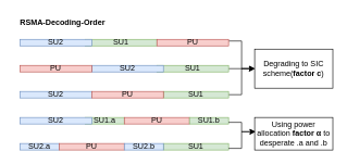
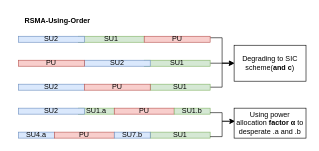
  <mxCell id="0" />
  <mxCell id="1" parent="0" />
  <mxCell id="2" value="SU1" style="whiteSpace=wrap;html=1;fillColor=#d5e8d4;strokeColor=#82b366;" vertex="1" parent="1"><mxGeometry x="130" y="60" width="110" height="10" as="geometry" /></mxCell>
  <mxCell id="3" value="SU2" style="whiteSpace=wrap;html=1;fillColor=#dae8fc;strokeColor=#6c8ebf;" vertex="1" parent="1"><mxGeometry x="30" y="60" width="110" height="10" as="geometry" /></mxCell>
  <mxCell id="4" style="edgeStyle=orthogonalEdgeStyle;rounded=0;orthogonalLoop=1;jettySize=auto;html=1;exitX=1;exitY=0.25;exitDx=0;exitDy=0;entryX=0;entryY=0.5;entryDx=0;entryDy=0;" edge="1" parent="1" source="5" target="24"><mxGeometry relative="1" as="geometry" /></mxCell>
  <mxCell id="5" value="PU" style="whiteSpace=wrap;html=1;fillColor=#f8cecc;strokeColor=#b85450;" vertex="1" parent="1"><mxGeometry x="240" y="60" width="110" height="10" as="geometry" /></mxCell>
  <mxCell id="6" style="edgeStyle=orthogonalEdgeStyle;rounded=0;orthogonalLoop=1;jettySize=auto;html=1;exitX=1;exitY=0.5;exitDx=0;exitDy=0;" edge="1" parent="1" source="7"><mxGeometry relative="1" as="geometry"><mxPoint x="390" y="105.095" as="targetPoint" /></mxGeometry></mxCell>
  <mxCell id="7" value="SU1" style="whiteSpace=wrap;html=1;fillColor=#d5e8d4;strokeColor=#82b366;" vertex="1" parent="1"><mxGeometry x="240" y="100" width="110" height="10" as="geometry" /></mxCell>
  <mxCell id="8" value="SU2" style="whiteSpace=wrap;html=1;fillColor=#dae8fc;strokeColor=#6c8ebf;" vertex="1" parent="1"><mxGeometry x="140" y="100" width="110" height="10" as="geometry" /></mxCell>
  <mxCell id="9" value="PU" style="whiteSpace=wrap;html=1;fillColor=#f8cecc;strokeColor=#b85450;" vertex="1" parent="1"><mxGeometry x="30" y="100" width="110" height="10" as="geometry" /></mxCell>
  <mxCell id="10" style="edgeStyle=orthogonalEdgeStyle;rounded=0;orthogonalLoop=1;jettySize=auto;html=1;exitX=1;exitY=0.5;exitDx=0;exitDy=0;entryX=0;entryY=0.5;entryDx=0;entryDy=0;" edge="1" parent="1" source="11" target="24"><mxGeometry relative="1" as="geometry" /></mxCell>
  <mxCell id="11" value="SU1" style="whiteSpace=wrap;html=1;fillColor=#d5e8d4;strokeColor=#82b366;" vertex="1" parent="1"><mxGeometry x="250" y="140" width="100" height="10" as="geometry" /></mxCell>
  <mxCell id="12" value="SU2" style="whiteSpace=wrap;html=1;fillColor=#dae8fc;strokeColor=#6c8ebf;" vertex="1" parent="1"><mxGeometry x="30" y="140" width="110" height="10" as="geometry" /></mxCell>
  <mxCell id="13" value="PU" style="whiteSpace=wrap;html=1;fillColor=#f8cecc;strokeColor=#b85450;" vertex="1" parent="1"><mxGeometry x="140" y="140" width="110" height="10" as="geometry" /></mxCell>
  <mxCell id="14" value="SU1.a" style="whiteSpace=wrap;html=1;fillColor=#d5e8d4;strokeColor=#82b366;" vertex="1" parent="1"><mxGeometry x="130" y="180" width="60" height="10" as="geometry" /></mxCell>
  <mxCell id="15" value="SU2" style="whiteSpace=wrap;html=1;fillColor=#dae8fc;strokeColor=#6c8ebf;" vertex="1" parent="1"><mxGeometry x="30" y="180" width="110" height="10" as="geometry" /></mxCell>
  <mxCell id="16" value="PU" style="whiteSpace=wrap;html=1;fillColor=#f8cecc;strokeColor=#b85450;" vertex="1" parent="1"><mxGeometry x="190" y="180" width="100" height="10" as="geometry" /></mxCell>
  <mxCell id="17" value="SU1.b" style="whiteSpace=wrap;html=1;fillColor=#d5e8d4;strokeColor=#82b366;" vertex="1" parent="1"><mxGeometry x="290" y="180" width="60" height="10" as="geometry" /></mxCell>
- <mxCell id="18" value="SU2.a" style="whiteSpace=wrap;html=1;fillColor=#dae8fc;strokeColor=#6c8ebf;" vertex="1" parent="1"><mxGeometry x="30" y="220" width="60" height="10" as="geometry" /></mxCell>
+ <mxCell id="18" value="SU4.a" style="whiteSpace=wrap;html=1;fillColor=#dae8fc;strokeColor=#6c8ebf;" vertex="1" parent="1"><mxGeometry x="30" y="220" width="60" height="10" as="geometry" /></mxCell>
  <mxCell id="19" value="SU1" style="whiteSpace=wrap;html=1;fillColor=#d5e8d4;strokeColor=#82b366;" vertex="1" parent="1"><mxGeometry x="250" y="220" width="100" height="10" as="geometry" /></mxCell>
  <mxCell id="20" value="PU" style="whiteSpace=wrap;html=1;fillColor=#f8cecc;strokeColor=#b85450;" vertex="1" parent="1"><mxGeometry x="90" y="220" width="100" height="10" as="geometry" /></mxCell>
- <mxCell id="21" value="SU2.b" style="whiteSpace=wrap;html=1;fillColor=#dae8fc;strokeColor=#6c8ebf;" vertex="1" parent="1"><mxGeometry x="190" y="220" width="60" height="10" as="geometry" /></mxCell>
- <mxCell id="22" value="&lt;b&gt;RSMA-Decoding-Order&lt;/b&gt;" style="text;html=1;align=center;verticalAlign=middle;resizable=0;points=[];autosize=1;strokeColor=none;fillColor=none;" vertex="1" parent="1"><mxGeometry x="20" y="20" width="150" height="30" as="geometry" /></mxCell>
+ <mxCell id="21" value="SU7.b" style="whiteSpace=wrap;html=1;fillColor=#dae8fc;strokeColor=#6c8ebf;" vertex="1" parent="1"><mxGeometry x="190" y="220" width="60" height="10" as="geometry" /></mxCell>
+ <mxCell id="22" value="&lt;b&gt;RSMA-Using-Order&lt;/b&gt;" style="text;html=1;align=center;verticalAlign=middle;resizable=0;points=[];autosize=1;strokeColor=none;fillColor=none;" vertex="1" parent="1"><mxGeometry x="20" y="20" width="150" height="30" as="geometry" /></mxCell>
  <mxCell id="23" value="Using power allocation&lt;b&gt; factor α&lt;/b&gt; to desperate .a and .b" style="whiteSpace=wrap;html=1;" vertex="1" parent="1"><mxGeometry x="390" y="180" width="120" height="50" as="geometry" /></mxCell>
- <mxCell id="24" value="Degrading to SIC scheme(&lt;b&gt;factor c&lt;/b&gt;)" style="whiteSpace=wrap;html=1;" vertex="1" parent="1"><mxGeometry x="390" y="75" width="120" height="60" as="geometry" /></mxCell>
+ <mxCell id="24" value="Degrading to SIC scheme(&lt;b&gt;and c&lt;/b&gt;)" style="whiteSpace=wrap;html=1;" vertex="1" parent="1"><mxGeometry x="390" y="75" width="120" height="60" as="geometry" /></mxCell>
  <mxCell id="25" style="edgeStyle=orthogonalEdgeStyle;rounded=0;orthogonalLoop=1;jettySize=auto;html=1;exitX=1;exitY=0.75;exitDx=0;exitDy=0;entryX=0.005;entryY=0.438;entryDx=0;entryDy=0;entryPerimeter=0;" edge="1" parent="1" source="17" target="23"><mxGeometry relative="1" as="geometry" /></mxCell>
  <mxCell id="26" style="edgeStyle=orthogonalEdgeStyle;rounded=0;orthogonalLoop=1;jettySize=auto;html=1;exitX=1;exitY=0.75;exitDx=0;exitDy=0;entryX=0.01;entryY=0.438;entryDx=0;entryDy=0;entryPerimeter=0;" edge="1" parent="1" source="19" target="23"><mxGeometry relative="1" as="geometry" /></mxCell>
